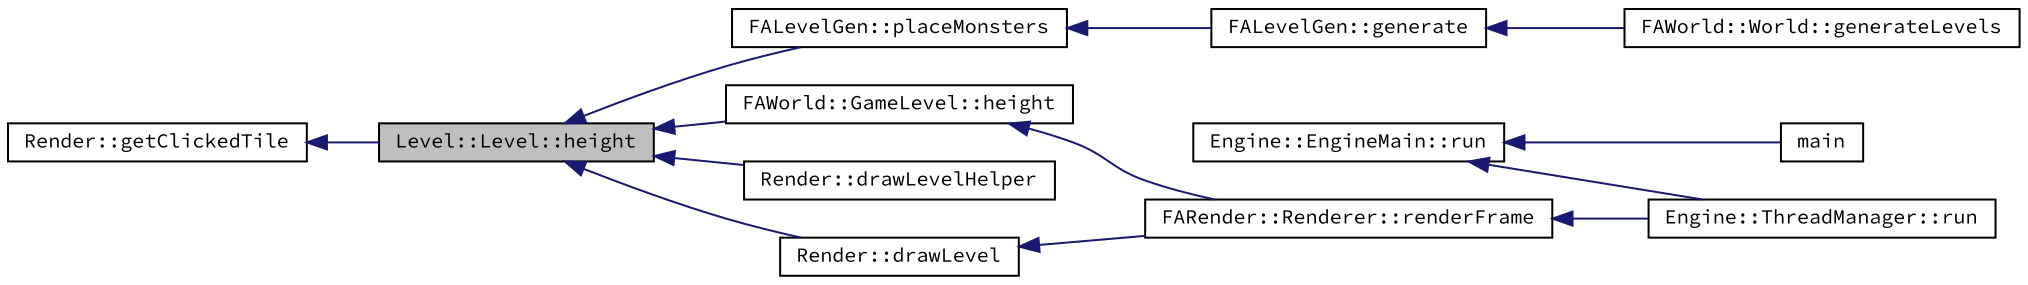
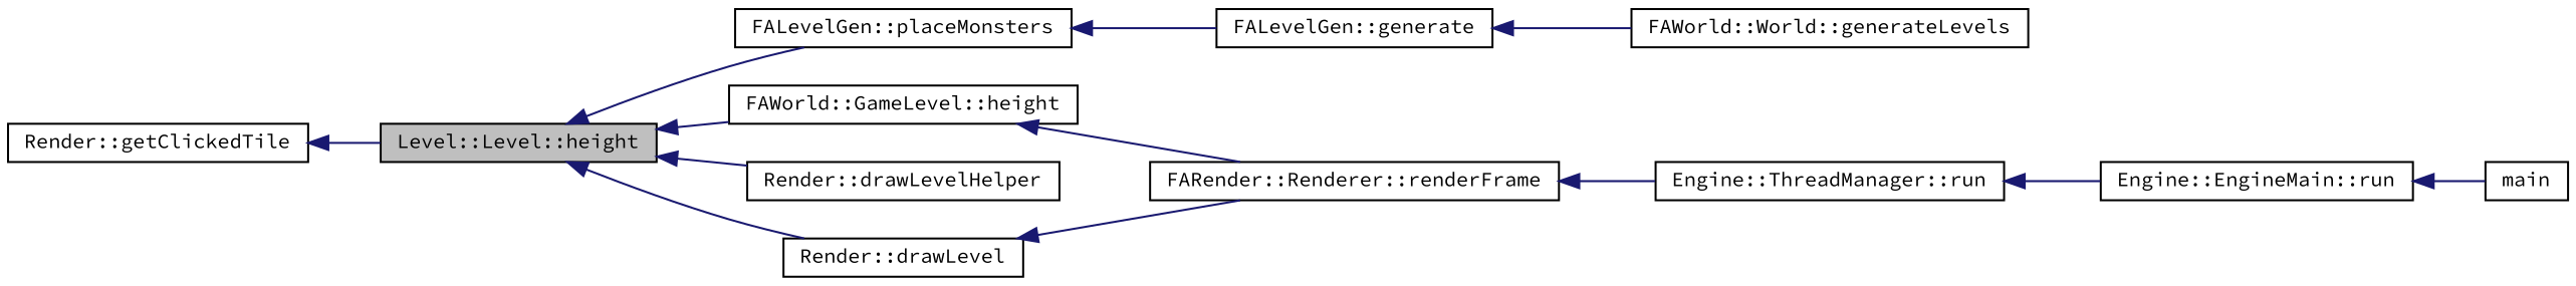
  digraph {
    fontname="Source Code Pro"
    rankdir=LR
    node [color=black fillcolor=white fontname="Source Code Pro" fontsize=10 shape=record style=filled]
    edge [color=midnightblue dir=back fontname="Source Code Pro" fontsize=10 labelfontname=Helvetica labelfontsize=10 style=solid]
    n1 [fillcolor=grey75 fontcolor=black height=0.2 label="Level::Level::height" width=0.4]
    n2 [height=0.2 label="FALevelGen::placeMonsters" width=0.4]
    n3 [height=0.2 label="FAWorld::GameLevel::height" width=0.4]
    n4 [height=0.2 label="Render::drawLevelHelper" width=0.4]
    n5 [height=0.2 label="Render::drawLevel" width=0.4]
    n6 [height=0.2 label="FALevelGen::generate" width=0.4]
    n7 [height=0.2 label="FARender::Renderer::renderFrame" width=0.4]
    n8 [height=0.2 label="Render::getClickedTile" width=0.4]
    n9 [height=0.2 label="FAWorld::World::generateLevels" width=0.4]
    n10 [height=0.2 label="Engine::ThreadManager::run" width=0.4]
    n11 [height=0.2 label="Engine::EngineMain::run" width=0.4]
    n12 [height=0.2 label=main width=0.4]
    n1 -> n2
    n1 -> n3
    n1 -> n4
    n1 -> n5
    n2 -> n6
    n3 -> n7
    n5 -> n7
    n6 -> n9
    n7 -> n10
    n8 -> n1
-   n11 -> n10
+   n10 -> n11
    n11 -> n12
  }
